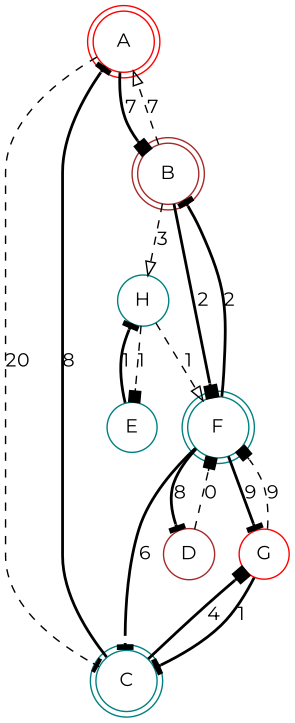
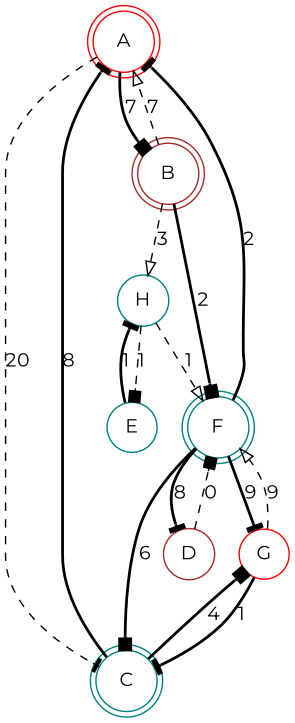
  digraph {
    fontname=Montserrat
    node [color=teal fontname=Montserrat shape=doublecircle]
    edge [arrowhead=tee fontname=Montserrat style=bold]
    A [color=red]
    B [color=brown]
    C
    F
    H [shape=circle]
    G [color=red shape=circle]
    D [color=brown shape=circle]
    E [shape=circle]
    A -> B [arrowhead=box label=7]
    A -> C [label=20 style=dashed]
    B -> A [arrowhead=onormal label=7 style=dashed]
    B -> F [arrowhead=box label=2]
    B -> H [arrowhead=onormal label=3 style=dashed]
    C -> A [label=8]
    C -> G [arrowhead=box label=4]
-   F -> B [label=2]
-   F -> C [label=6]
+   F -> A [label=2]
+   F -> C [arrowhead=box label=6]
    F -> G [label=9]
    F -> D [label=8]
    H -> F [arrowhead=onormal label=1 style=dashed]
    H -> E [arrowhead=box label=1 style=dashed]
    G -> C [label=1]
-   G -> F [arrowhead=box label=9 style=dashed]
+   G -> F [arrowhead=onormal label=9 style=dashed]
    D -> F [arrowhead=box label=0 style=dashed]
    E -> H [label=1]
  }
